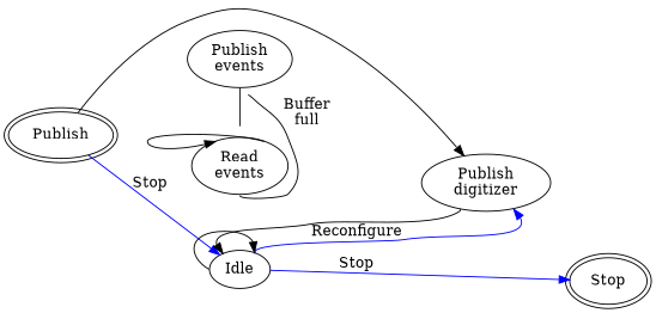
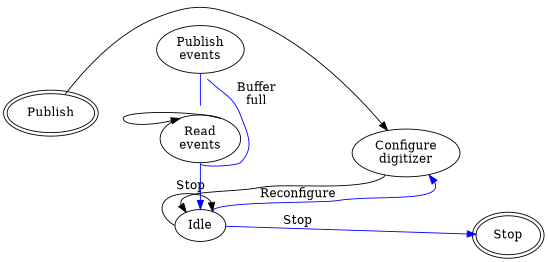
  digraph {
    fontname="DejaVu Serif"
    rankdir=LR
    node [fontname="DejaVu Serif"]
    edge [fontname="DejaVu Serif"]
    n1 [label=Publish peripheries=2]
    n2 [label=Idle]
    n3 [label="Read\nevents"]
    n4 [label="Publish\nevents"]
    n5 [label=Stop peripheries=2]
-   n6 [label="Publish\ndigitizer"]
+   n6 [label="Configure\ndigitizer"]
    subgraph sub_1 {
      rank=source
      n1
    }
    subgraph sub_2 {
      rank=same
      n2
      n3
      n4
    }
    subgraph sub_3 {
      rank=sink
      n5
    }
    n1 -> n6
    n2 -> n2 [tailport=w]
    n2 -> n5 [color=blue label=Stop]
    n2 -> n6 [color=blue headport=se label=Reconfigure tailport=ne]
-   n1 -> n2 [color=blue label=Stop]
+   n3 -> n2 [color=blue label=Stop]
    n3 -> n3 [headport=nw tailport=ne]
-   n3 -> n4 [headport=s label="Buffer\nfull" tailport=s]
-   n4 -> n3
+   n3 -> n4 [headport=s label="Buffer\nfull" tailport=s color=blue]
+   n4 -> n3 [color=blue]
    n6 -> n2 [headport=nw tailport=sw]
  }
